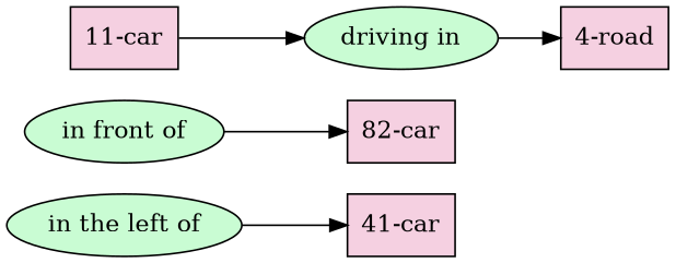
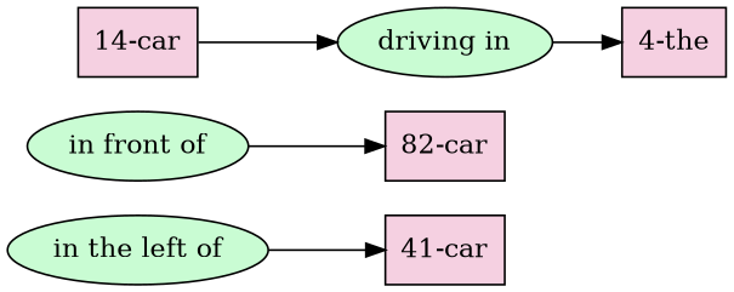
  digraph {
    rankdir=LR
    node [color="#000000" fillcolor="#f5d0e1" fontcolor="#000000" shape=box style=filled]
    edge [color="#000000"]
    n1 [label="41-car"]
    n2 [fillcolor="#c9fcd3" label="in front of" shape=""]
    n3 [label="82-car"]
-   n4 [label="11-car"]
+   n4 [label="14-car"]
    n5 [fillcolor="#c9fcd3" label="driving in" shape=""]
    n6 [fillcolor="#c9fcd3" label="in the left of" shape=""]
-   n7 [label="4-road"]
+   n7 [label="4-the"]
    n2 -> n3
    n4 -> n5
    n5 -> n7
    n6 -> n1
  }
